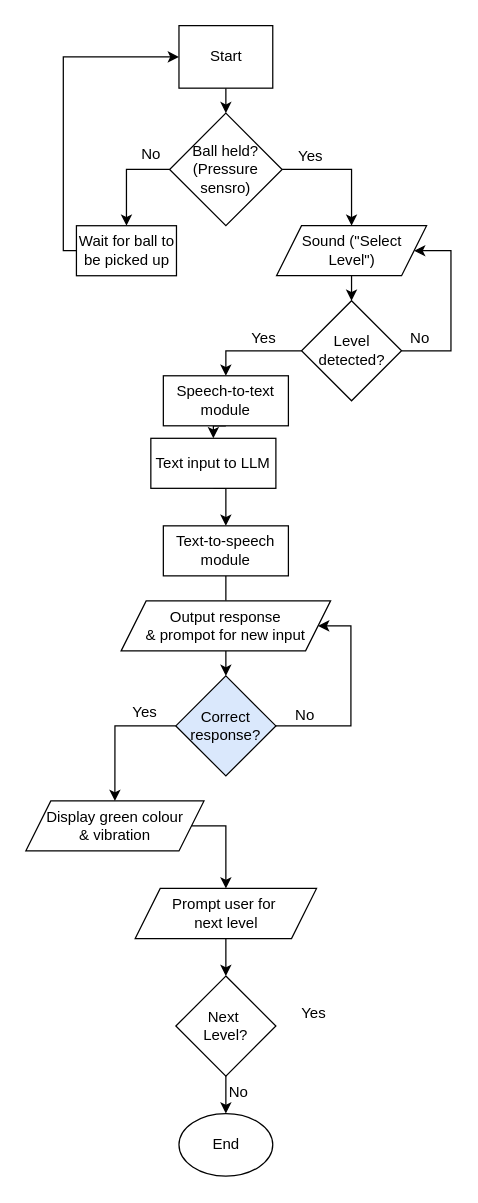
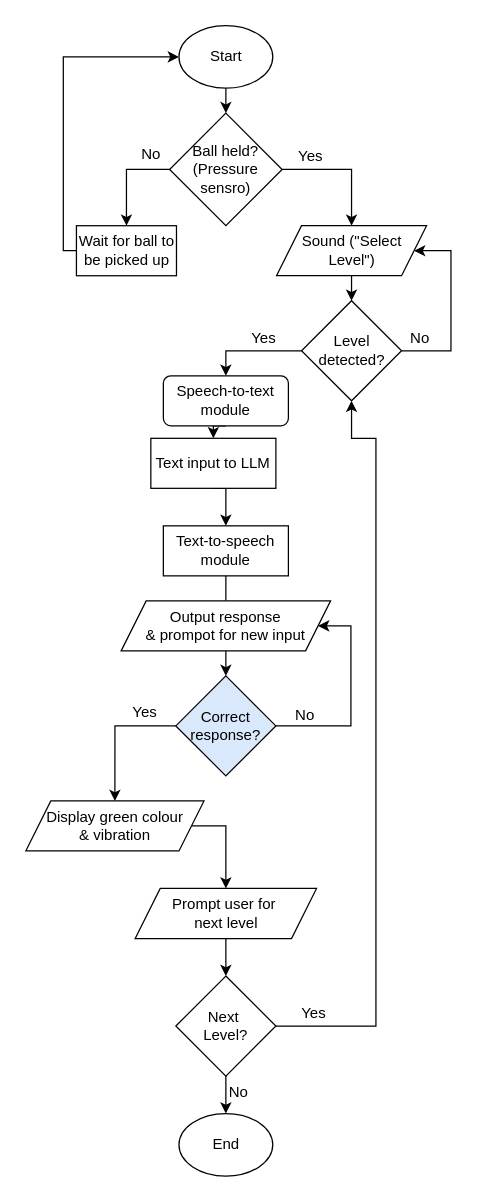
  <mxCell id="0" />
  <mxCell id="1" parent="0" />
  <mxCell id="2" style="edgeStyle=orthogonalEdgeStyle;rounded=0;orthogonalLoop=1;jettySize=auto;html=1;exitX=0.5;exitY=1;exitDx=0;exitDy=0;entryX=0.5;entryY=0;entryDx=0;entryDy=0;" edge="1" parent="1" source="3" target="6"><mxGeometry relative="1" as="geometry" /></mxCell>
- <mxCell id="3" value="Start" style="whiteSpace=wrap;html=1;rounded=0;" vertex="1" parent="1"><mxGeometry x="142.5" y="20" width="75" height="50" as="geometry" /></mxCell>
+ <mxCell id="3" value="Start" style="ellipse;whiteSpace=wrap;html=1;" vertex="1" parent="1"><mxGeometry x="142.5" y="20" width="75" height="50" as="geometry" /></mxCell>
  <mxCell id="4" style="edgeStyle=orthogonalEdgeStyle;rounded=0;orthogonalLoop=1;jettySize=auto;html=1;exitX=1;exitY=0.5;exitDx=0;exitDy=0;entryX=0.5;entryY=0;entryDx=0;entryDy=0;" edge="1" parent="1" source="6" target="11"><mxGeometry relative="1" as="geometry" /></mxCell>
  <mxCell id="5" style="edgeStyle=orthogonalEdgeStyle;rounded=0;orthogonalLoop=1;jettySize=auto;html=1;exitX=0;exitY=0.5;exitDx=0;exitDy=0;entryX=0.5;entryY=0;entryDx=0;entryDy=0;" edge="1" parent="1" source="6" target="13"><mxGeometry relative="1" as="geometry" /></mxCell>
  <mxCell id="6" value="Ball held? (Pressure sensro)" style="rhombus;whiteSpace=wrap;html=1;" vertex="1" parent="1"><mxGeometry x="135" y="90" width="90" height="90" as="geometry" /></mxCell>
  <mxCell id="7" style="edgeStyle=orthogonalEdgeStyle;rounded=0;orthogonalLoop=1;jettySize=auto;html=1;exitX=1;exitY=0.5;exitDx=0;exitDy=0;entryX=1;entryY=0.5;entryDx=0;entryDy=0;" edge="1" parent="1" source="9" target="11"><mxGeometry relative="1" as="geometry"><Array as="points"><mxPoint x="360" y="280" /><mxPoint x="360" y="200" /></Array></mxGeometry></mxCell>
  <mxCell id="8" style="edgeStyle=orthogonalEdgeStyle;rounded=0;orthogonalLoop=1;jettySize=auto;html=1;entryX=0.5;entryY=0;entryDx=0;entryDy=0;" edge="1" parent="1" source="9" target="18"><mxGeometry relative="1" as="geometry" /></mxCell>
  <mxCell id="9" value="Level detected?" style="rhombus;whiteSpace=wrap;html=1;" vertex="1" parent="1"><mxGeometry x="240.5" y="240" width="80" height="80" as="geometry" /></mxCell>
  <mxCell id="10" style="edgeStyle=orthogonalEdgeStyle;rounded=0;orthogonalLoop=1;jettySize=auto;html=1;exitX=0.5;exitY=1;exitDx=0;exitDy=0;entryX=0.5;entryY=0;entryDx=0;entryDy=0;" edge="1" parent="1" source="11" target="9"><mxGeometry relative="1" as="geometry" /></mxCell>
  <mxCell id="11" value="Sound (&quot;Select Level&quot;)" style="shape=parallelogram;perimeter=parallelogramPerimeter;whiteSpace=wrap;html=1;fixedSize=1;" vertex="1" parent="1"><mxGeometry x="220.5" y="180" width="120" height="40" as="geometry" /></mxCell>
  <mxCell id="12" style="edgeStyle=orthogonalEdgeStyle;rounded=0;orthogonalLoop=1;jettySize=auto;html=1;entryX=0;entryY=0.5;entryDx=0;entryDy=0;" edge="1" parent="1" source="13" target="3"><mxGeometry relative="1" as="geometry"><Array as="points"><mxPoint x="50" y="200" /><mxPoint x="50" y="45" /></Array></mxGeometry></mxCell>
  <mxCell id="13" value="Wait for ball to be picked up" style="rounded=0;whiteSpace=wrap;html=1;" vertex="1" parent="1"><mxGeometry x="60.5" y="180" width="80" height="40" as="geometry" /></mxCell>
  <mxCell id="14" value="Yes" style="text;html=1;align=center;verticalAlign=middle;whiteSpace=wrap;rounded=0;" vertex="1" parent="1"><mxGeometry x="217.5" y="110" width="60" height="30" as="geometry" /></mxCell>
  <mxCell id="15" value="No" style="text;html=1;align=center;verticalAlign=middle;resizable=0;points=[];autosize=1;strokeColor=none;fillColor=none;" vertex="1" parent="1"><mxGeometry x="100" y="108" width="40" height="30" as="geometry" /></mxCell>
  <mxCell id="16" value="No" style="text;html=1;align=center;verticalAlign=middle;resizable=0;points=[];autosize=1;strokeColor=none;fillColor=none;" vertex="1" parent="1"><mxGeometry x="315" y="255" width="40" height="30" as="geometry" /></mxCell>
  <mxCell id="17" style="edgeStyle=orthogonalEdgeStyle;rounded=0;orthogonalLoop=1;jettySize=auto;html=1;exitX=0.5;exitY=1;exitDx=0;exitDy=0;entryX=0.5;entryY=0;entryDx=0;entryDy=0;" edge="1" parent="1" source="18" target="20"><mxGeometry relative="1" as="geometry" /></mxCell>
- <mxCell id="18" value="Speech-to-text module" style="rounded=0;whiteSpace=wrap;html=1;" vertex="1" parent="1"><mxGeometry x="130" y="300" width="100" height="40" as="geometry" /></mxCell>
+ <mxCell id="18" value="Speech-to-text module" style="whiteSpace=wrap;html=1;rounded=1;" vertex="1" parent="1"><mxGeometry x="130" y="300" width="100" height="40" as="geometry" /></mxCell>
  <mxCell id="19" style="edgeStyle=orthogonalEdgeStyle;rounded=0;orthogonalLoop=1;jettySize=auto;html=1;exitX=0.5;exitY=1;exitDx=0;exitDy=0;entryX=0.5;entryY=0;entryDx=0;entryDy=0;" edge="1" parent="1" source="20" target="22"><mxGeometry relative="1" as="geometry" /></mxCell>
  <mxCell id="20" value="Text input to LLM" style="rounded=0;whiteSpace=wrap;html=1;" vertex="1" parent="1"><mxGeometry x="120" y="350" width="100" height="40" as="geometry" /></mxCell>
  <mxCell id="21" style="edgeStyle=orthogonalEdgeStyle;rounded=0;orthogonalLoop=1;jettySize=auto;html=1;exitX=0.5;exitY=1;exitDx=0;exitDy=0;entryX=0.5;entryY=0;entryDx=0;entryDy=0;endArrow=none;" edge="1" parent="1" source="22" target="24"><mxGeometry relative="1" as="geometry" /></mxCell>
  <mxCell id="22" value="Text-to-speech module" style="rounded=0;whiteSpace=wrap;html=1;" vertex="1" parent="1"><mxGeometry x="130" y="420" width="100" height="40" as="geometry" /></mxCell>
  <mxCell id="23" style="edgeStyle=orthogonalEdgeStyle;rounded=0;orthogonalLoop=1;jettySize=auto;html=1;exitX=0.5;exitY=1;exitDx=0;exitDy=0;entryX=0.5;entryY=0;entryDx=0;entryDy=0;" edge="1" parent="1" source="24" target="27"><mxGeometry relative="1" as="geometry" /></mxCell>
  <mxCell id="24" value="Output response&lt;div&gt;&amp;amp; prompot for new input&lt;/div&gt;" style="shape=parallelogram;perimeter=parallelogramPerimeter;whiteSpace=wrap;html=1;fixedSize=1;" vertex="1" parent="1"><mxGeometry x="96.25" y="480" width="167.5" height="40" as="geometry" /></mxCell>
  <mxCell id="25" style="edgeStyle=orthogonalEdgeStyle;rounded=0;orthogonalLoop=1;jettySize=auto;html=1;exitX=0;exitY=0.5;exitDx=0;exitDy=0;entryX=0.5;entryY=0;entryDx=0;entryDy=0;" edge="1" parent="1" source="27" target="30"><mxGeometry relative="1" as="geometry" /></mxCell>
  <mxCell id="26" style="edgeStyle=orthogonalEdgeStyle;rounded=0;orthogonalLoop=1;jettySize=auto;html=1;entryX=1;entryY=0.5;entryDx=0;entryDy=0;" edge="1" parent="1" source="27" target="24"><mxGeometry relative="1" as="geometry"><Array as="points"><mxPoint x="280" y="580" /><mxPoint x="280" y="500" /></Array></mxGeometry></mxCell>
  <mxCell id="27" value="Correct response?" style="rhombus;whiteSpace=wrap;html=1;fillColor=#dae8fc;" vertex="1" parent="1"><mxGeometry x="140" y="540" width="80" height="80" as="geometry" /></mxCell>
  <mxCell id="28" value="Yes" style="text;html=1;align=center;verticalAlign=middle;resizable=0;points=[];autosize=1;strokeColor=none;fillColor=none;" vertex="1" parent="1"><mxGeometry x="190" y="255" width="40" height="30" as="geometry" /></mxCell>
  <mxCell id="29" style="edgeStyle=orthogonalEdgeStyle;rounded=0;orthogonalLoop=1;jettySize=auto;html=1;exitX=1;exitY=0.5;exitDx=0;exitDy=0;entryX=0.5;entryY=0;entryDx=0;entryDy=0;" edge="1" parent="1" source="30" target="34"><mxGeometry relative="1" as="geometry"><Array as="points"><mxPoint x="180" y="660" /></Array></mxGeometry></mxCell>
  <mxCell id="30" value="Display green colour&lt;div&gt;&amp;amp; vibration&lt;/div&gt;" style="shape=parallelogram;perimeter=parallelogramPerimeter;whiteSpace=wrap;html=1;fixedSize=1;" vertex="1" parent="1"><mxGeometry x="20" y="640" width="142.5" height="40" as="geometry" /></mxCell>
  <mxCell id="31" value="Yes" style="text;html=1;align=center;verticalAlign=middle;resizable=0;points=[];autosize=1;strokeColor=none;fillColor=none;" vertex="1" parent="1"><mxGeometry x="95" y="554" width="40" height="30" as="geometry" /></mxCell>
  <mxCell id="32" value="No" style="text;html=1;align=center;verticalAlign=middle;resizable=0;points=[];autosize=1;strokeColor=none;fillColor=none;" vertex="1" parent="1"><mxGeometry x="223" y="557" width="40" height="30" as="geometry" /></mxCell>
  <mxCell id="33" style="edgeStyle=orthogonalEdgeStyle;rounded=0;orthogonalLoop=1;jettySize=auto;html=1;" edge="1" parent="1" source="34" target="37"><mxGeometry relative="1" as="geometry" /></mxCell>
  <mxCell id="34" value="Prompt user for&amp;nbsp;&lt;div&gt;next level&lt;/div&gt;" style="shape=parallelogram;perimeter=parallelogramPerimeter;whiteSpace=wrap;html=1;fixedSize=1;" vertex="1" parent="1"><mxGeometry x="107.5" y="710" width="145" height="40" as="geometry" /></mxCell>
+ <mxCell id="35" style="edgeStyle=orthogonalEdgeStyle;rounded=0;orthogonalLoop=1;jettySize=auto;html=1;entryX=0.5;entryY=1;entryDx=0;entryDy=0;" edge="1" parent="1" source="37" target="9"><mxGeometry relative="1" as="geometry"><Array as="points"><mxPoint x="300" y="820" /><mxPoint x="300" y="350" /><mxPoint x="281" y="350" /></Array></mxGeometry></mxCell>
  <mxCell id="36" style="edgeStyle=orthogonalEdgeStyle;rounded=0;orthogonalLoop=1;jettySize=auto;html=1;entryX=0.5;entryY=0;entryDx=0;entryDy=0;" edge="1" parent="1" source="37" target="38"><mxGeometry relative="1" as="geometry" /></mxCell>
  <mxCell id="37" value="Next&amp;nbsp;&lt;div&gt;Level?&lt;/div&gt;" style="rhombus;whiteSpace=wrap;html=1;" vertex="1" parent="1"><mxGeometry x="140" y="780" width="80" height="80" as="geometry" /></mxCell>
  <mxCell id="38" value="End" style="ellipse;whiteSpace=wrap;html=1;" vertex="1" parent="1"><mxGeometry x="142.5" y="890" width="75" height="50" as="geometry" /></mxCell>
  <mxCell id="39" value="Yes" style="text;html=1;align=center;verticalAlign=middle;resizable=0;points=[];autosize=1;strokeColor=none;fillColor=none;" vertex="1" parent="1"><mxGeometry x="230" y="795" width="40" height="30" as="geometry" /></mxCell>
  <mxCell id="40" value="No" style="text;html=1;align=center;verticalAlign=middle;resizable=0;points=[];autosize=1;strokeColor=none;fillColor=none;" vertex="1" parent="1"><mxGeometry x="170" y="858" width="40" height="30" as="geometry" /></mxCell>
